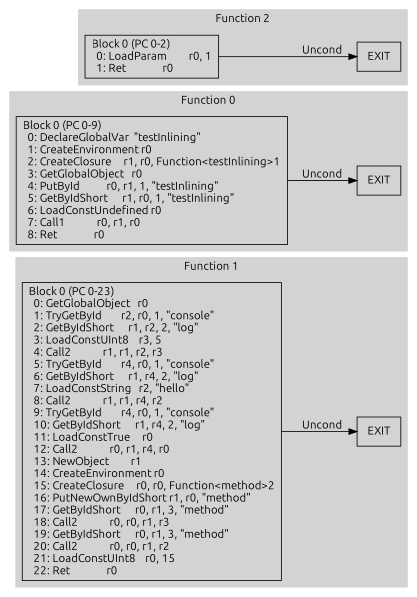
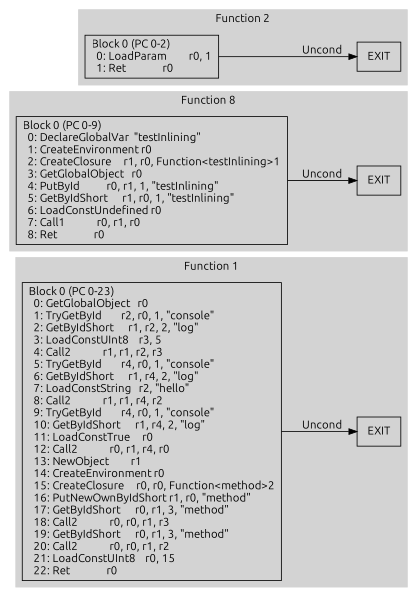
  digraph {
    rankdir=LR
    fontname=Ubuntu
    node [fontname=Ubuntu shape=box]
    edge [fontname=Ubuntu]
    n1 [label="Block 0 (PC 0-23)\l  0: GetGlobalObject   r0\l  1: TryGetById        r2, r0, 1, \"console\"\l  2: GetByIdShort      r1, r2, 2, \"log\"\l  3: LoadConstUInt8    r3, 5\l  4: Call2             r1, r1, r2, r3\l  5: TryGetById        r4, r0, 1, \"console\"\l  6: GetByIdShort      r1, r4, 2, \"log\"\l  7: LoadConstString   r2, \"hello\"\l  8: Call2             r1, r1, r4, r2\l  9: TryGetById        r4, r0, 1, \"console\"\l  10: GetByIdShort      r1, r4, 2, \"log\"\l  11: LoadConstTrue     r0\l  12: Call2             r0, r1, r4, r0\l  13: NewObject         r1\l  14: CreateEnvironment r0\l  15: CreateClosure     r0, r0, Function<method>2\l  16: PutNewOwnByIdShort r1, r0, \"method\"\l  17: GetByIdShort      r0, r1, 3, \"method\"\l  18: Call2             r0, r0, r1, r3\l  19: GetByIdShort      r0, r1, 3, \"method\"\l  20: Call2             r0, r0, r1, r2\l  21: LoadConstUInt8    r0, 15\l  22: Ret               r0\l"]
    n2 [label=EXIT]
    n3 [label="Block 0 (PC 0-9)\l  0: DeclareGlobalVar  \"testInlining\"\l  1: CreateEnvironment r0\l  2: CreateClosure     r1, r0, Function<testInlining>1\l  3: GetGlobalObject   r0\l  4: PutById           r0, r1, 1, \"testInlining\"\l  5: GetByIdShort      r1, r0, 1, \"testInlining\"\l  6: LoadConstUndefined r0\l  7: Call1             r0, r1, r0\l  8: Ret               r0\l"]
    n4 [label=EXIT]
    n5 [label="Block 0 (PC 0-2)\l  0: LoadParam         r0, 1\l  1: Ret               r0\l"]
    n6 [label=EXIT]
    subgraph cluster_1 {
      color=lightgrey
      label="Function 1"
      style=filled
      n1
      n2
    }
    subgraph cluster_2 {
      color=lightgrey
-     label="Function 0"
+     label="Function 8"
      style=filled
      n3
      n4
    }
    subgraph cluster_3 {
      color=lightgrey
      label="Function 2"
      style=filled
      n5
      n6
    }
    n1 -> n2 [label=Uncond]
    n3 -> n4 [label=Uncond]
    n5 -> n6 [label=Uncond]
  }
